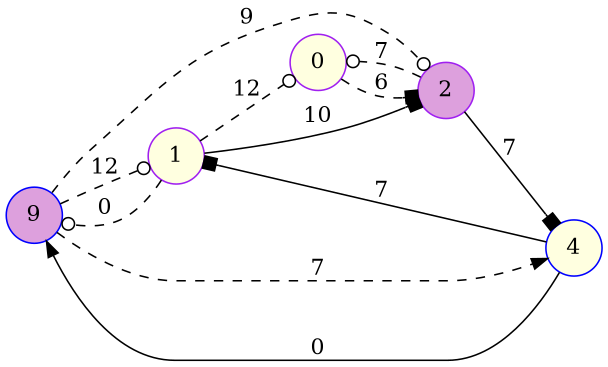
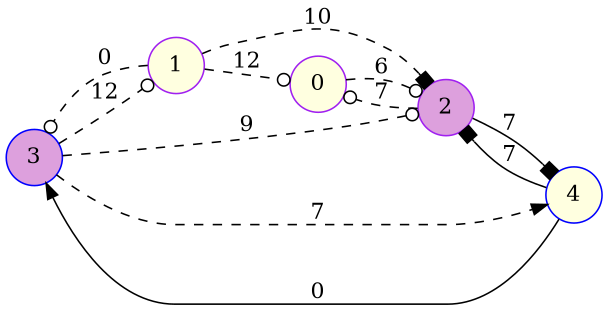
  digraph {
    rankdir=LR
    node [color=purple fillcolor=lightyellow shape=circle style=filled]
    edge [arrowhead=odot style=dashed]
-   3 [color=blue fillcolor=plum label=9]
+   3 [color=blue fillcolor=plum]
    1
    4 [color=blue]
    2 [fillcolor=plum]
    0
    3 -> 1 [label=12]
    3 -> 4 [arrowhead=normal label=7]
    3 -> 2 [label=9]
    1 -> 3 [label=0]
-   1 -> 2 [arrowhead=box label=10 style=solid]
+   1 -> 2 [arrowhead=box label=10]
    1 -> 0 [label=12]
    4 -> 3 [arrowhead=normal label=0 style=solid]
-   4 -> 1 [arrowhead=box label=7 style=solid]
+   4 -> 2 [arrowhead=box label=7 style=solid]
    2 -> 4 [arrowhead=box label=7 style=solid]
    2 -> 0 [label=7]
-   0 -> 2 [arrowhead=box label=6]
+   0 -> 2 [label=6]
  }
